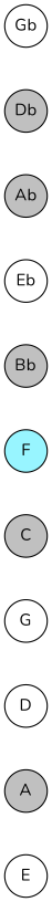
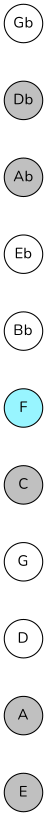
  graph {
    fontname=Nunito
    mindist=.1
    node [fillcolor=gray fontname=Nunito margin=0 shape=circle style=filled]
    edge [fontname=Nunito style=invis]
-   E [fillcolor=white]
+   E
    Gb [fillcolor=white]
    Db
    Ab
    Eb [fillcolor=white]
-   Bb
+   Bb [fillcolor=white]
    F [fillcolor=cadetblue1]
    C
    G [fillcolor=white]
    D [fillcolor=white]
    A
    subgraph sub_1 {
      E
      Gb
      Db
      Ab
      Eb
      Bb
      F
      C
      G
      D
      A
    }
    Gb -- Db
    Db -- Ab
    Ab -- Eb
    Eb -- Bb
    Bb -- F
    F -- C
    C -- G
    G -- D
    D -- A
    A -- E
  }
